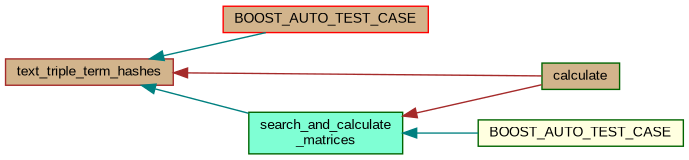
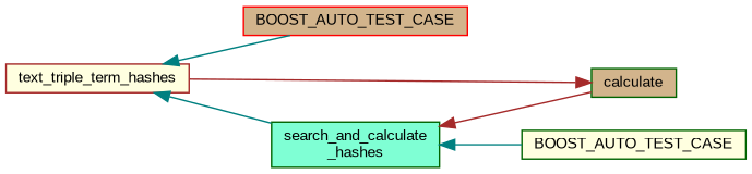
  digraph {
    fontname="Liberation Sans"
    rankdir=LR
    node [color=darkgreen fillcolor=lightyellow fontname="Liberation Sans" fontsize=10 shape=record style=filled]
    edge [color=teal dir=back fontname="Liberation Sans" fontsize=10 labelfontname=Helvetica labelfontsize=10 style=solid]
-   n1 [color=brown fillcolor=tan fontcolor=black height=0.2 label=text_triple_term_hashes width=0.4]
+   n1 [color=brown fontcolor=black height=0.2 label=text_triple_term_hashes width=0.4]
    n2 [color=red fillcolor=tan height=0.2 label=BOOST_AUTO_TEST_CASE width=0.4]
    n3 [fillcolor=tan height=0.2 label=calculate width=0.4]
-   n4 [fillcolor=aquamarine height=0.2 label="search_and_calculate\l_matrices" width=0.4]
+   n4 [fillcolor=aquamarine height=0.2 label="search_and_calculate\l_hashes" width=0.4]
    n5 [height=0.2 label=BOOST_AUTO_TEST_CASE width=0.4]
    n1 -> n2
-   n1 -> n3 [color=brown]
+   n3 -> n1 [color=brown]
    n1 -> n4
    n4 -> n3 [color=brown]
    n4 -> n5
  }
